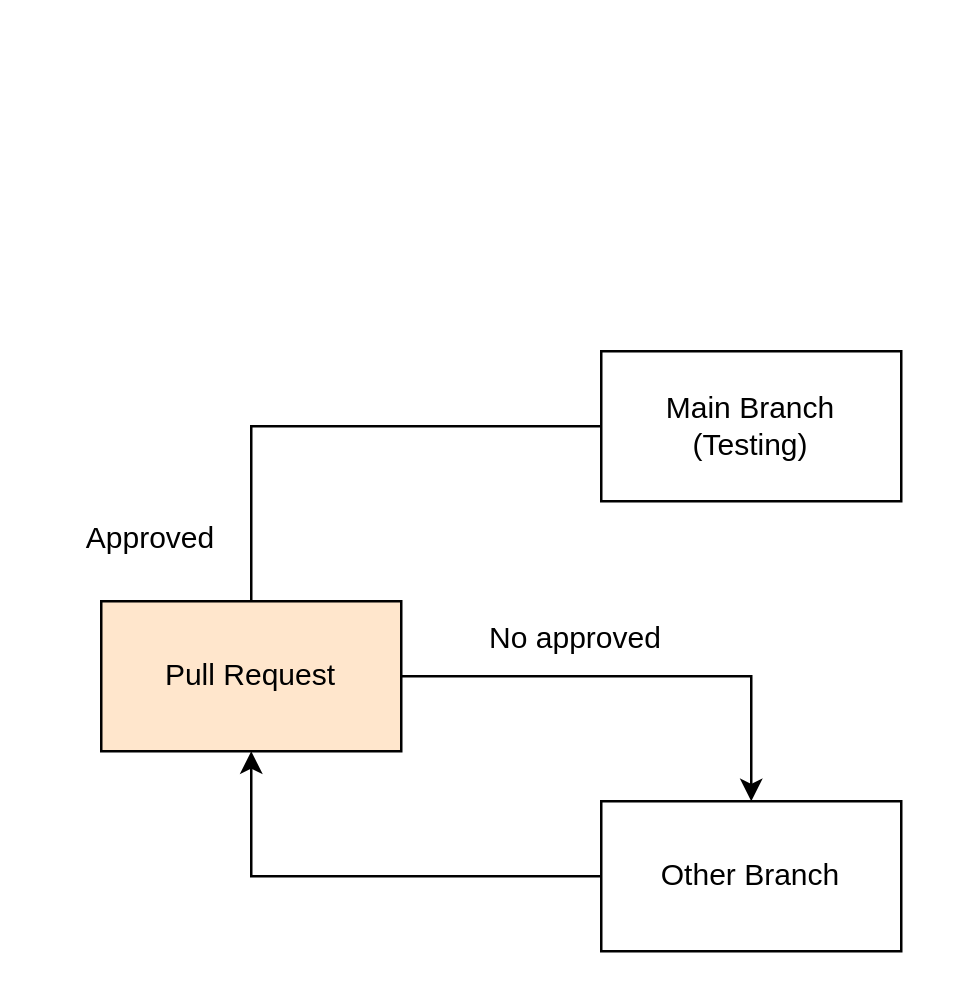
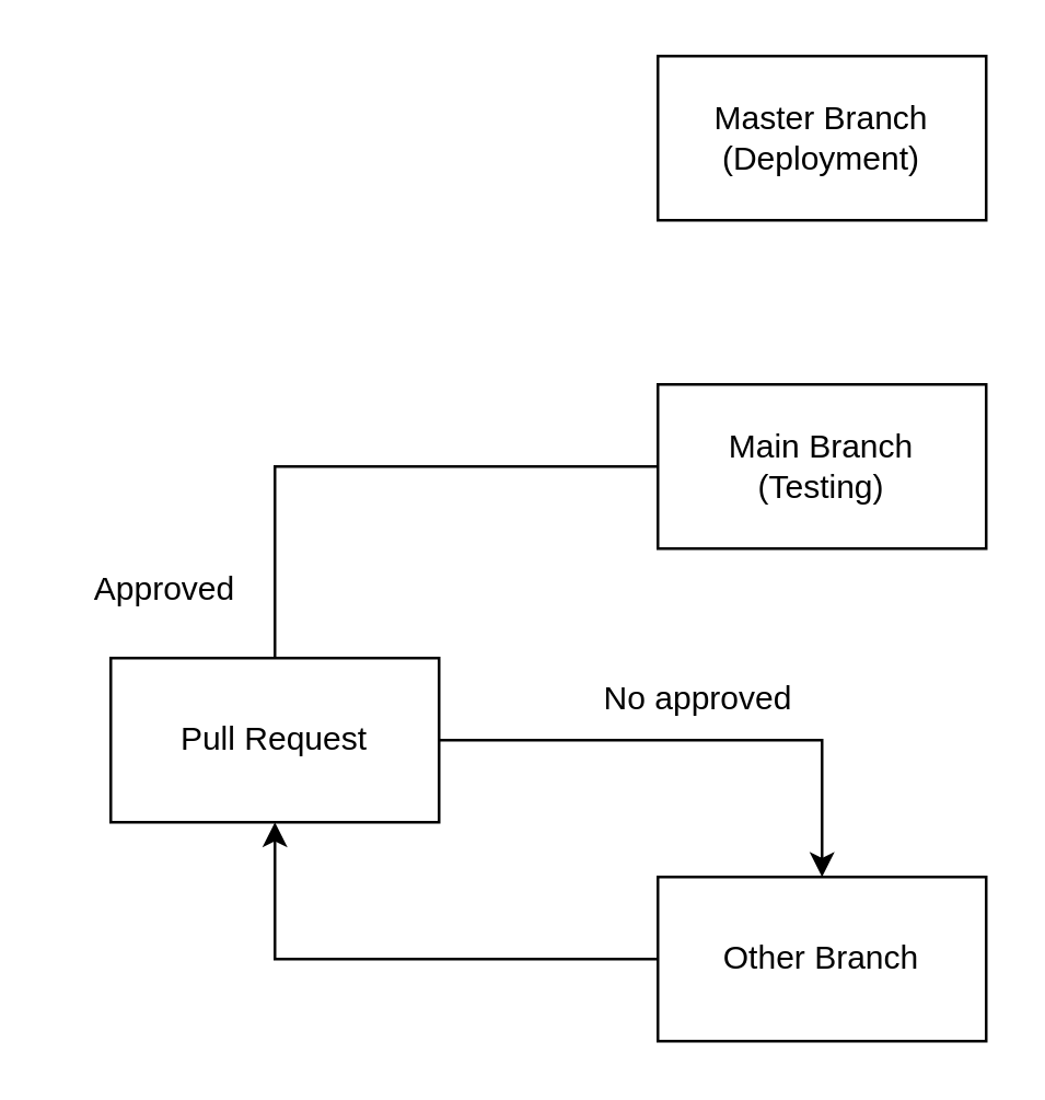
  <mxCell id="0" />
  <mxCell id="1" parent="0" />
+ <mxCell id="2" value="Master Branch&lt;br&gt;(Deployment)" style="rounded=0;whiteSpace=wrap;html=1;" vertex="1" parent="1"><mxGeometry x="240" y="20" width="120" height="60" as="geometry" /></mxCell>
  <mxCell id="3" value="Main Branch&lt;br&gt;(Testing)" style="rounded=0;whiteSpace=wrap;html=1;" vertex="1" parent="1"><mxGeometry x="240" y="140" width="120" height="60" as="geometry" /></mxCell>
  <mxCell id="4" style="edgeStyle=orthogonalEdgeStyle;rounded=0;orthogonalLoop=1;jettySize=auto;html=1;entryX=0.5;entryY=1;entryDx=0;entryDy=0;" edge="1" parent="1" source="5" target="8"><mxGeometry relative="1" as="geometry" /></mxCell>
  <mxCell id="5" value="Other Branch" style="rounded=0;whiteSpace=wrap;html=1;" vertex="1" parent="1"><mxGeometry x="240" y="320" width="120" height="60" as="geometry" /></mxCell>
  <mxCell id="6" style="edgeStyle=orthogonalEdgeStyle;rounded=0;orthogonalLoop=1;jettySize=auto;html=1;" edge="1" parent="1" source="8" target="5"><mxGeometry relative="1" as="geometry" /></mxCell>
  <mxCell id="7" style="edgeStyle=orthogonalEdgeStyle;rounded=0;orthogonalLoop=1;jettySize=auto;html=1;entryX=0;entryY=0.5;entryDx=0;entryDy=0;exitX=0.5;exitY=0;exitDx=0;exitDy=0;endArrow=none;" edge="1" parent="1" source="8" target="3"><mxGeometry relative="1" as="geometry"><mxPoint x="170" y="270" as="sourcePoint" /></mxGeometry></mxCell>
- <mxCell id="8" value="Pull Request" style="rounded=0;whiteSpace=wrap;html=1;fillColor=#ffe6cc;" vertex="1" parent="1"><mxGeometry x="40" y="240" width="120" height="60" as="geometry" /></mxCell>
- <mxCell id="9" value="No approved" style="text;html=1;strokeColor=none;fillColor=none;align=center;verticalAlign=middle;whiteSpace=wrap;rounded=0;" vertex="1" parent="1"><mxGeometry x="190" y="240" width="80" height="30" as="geometry" /></mxCell>
+ <mxCell id="8" value="Pull Request" style="rounded=0;whiteSpace=wrap;html=1;" vertex="1" parent="1"><mxGeometry x="40" y="240" width="120" height="60" as="geometry" /></mxCell>
+ <mxCell id="9" value="No approved" style="text;html=1;strokeColor=none;fillColor=none;align=center;verticalAlign=middle;whiteSpace=wrap;rounded=0;" vertex="1" parent="1"><mxGeometry x="215" y="240" width="80" height="30" as="geometry" /></mxCell>
  <mxCell id="10" value="Approved" style="text;html=1;strokeColor=none;fillColor=none;align=center;verticalAlign=middle;whiteSpace=wrap;rounded=0;" vertex="1" parent="1"><mxGeometry x="20" y="200" width="80" height="30" as="geometry" /></mxCell>
